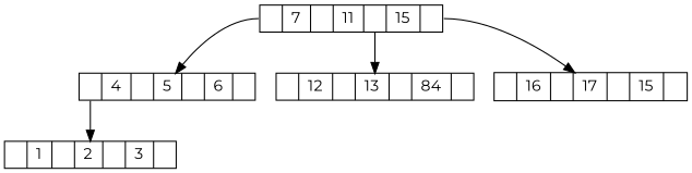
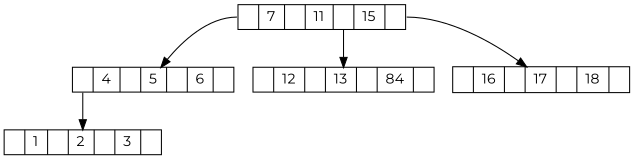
  digraph {
    fontname=Montserrat
    node [fontname=Montserrat shape=record]
    edge [fontname=Montserrat tailport=f0]
    n1 [height=.1 label="<f0> |7|<f1> |11|<f2> |15|<f3>"]
    n2 [height=.1 label="<f0> |4|<f1> |5|<f2> |6|<f3>"]
    n3 [height=.1 label="<f0> |12|<f1> |13|<f2> |84|<f3>"]
-   n4 [height=.1 label="<f0> |16|<f1> |17|<f2> |15|<f3>"]
+   n4 [height=.1 label="<f0> |16|<f1> |17|<f2> |18|<f3>"]
    n5 [height=.1 label="<f0> |1|<f1> |2|<f2> |3|<f3>"]
    n1 -> n2
    n1 -> n3 [tailport=f2]
    n1 -> n4 [tailport=f3]
    n2 -> n5
  }
